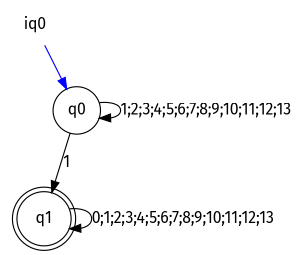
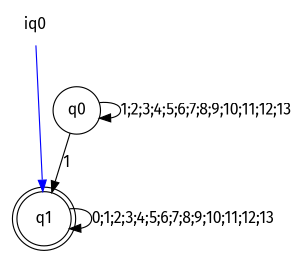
  digraph {
    fontname="Fira Sans"
    fontsize=8
    rankdir=TB
    node [color=black fontname="Fira Sans"]
    edge [fontname="Fira Sans"]
    q1 [shape=doublecircle]
    q0 [shape=circle]
    iq0 [shape=plaintext]
    q1 -> q1 [label="0;1;2;3;4;5;6;7;8;9;10;11;12;13"]
    q0 -> q1 [label=1]
    q0 -> q0 [label="1;2;3;4;5;6;7;8;9;10;11;12;13"]
-   iq0 -> q0 [color=blue]
+   iq0 -> q1 [color=blue]
  }
